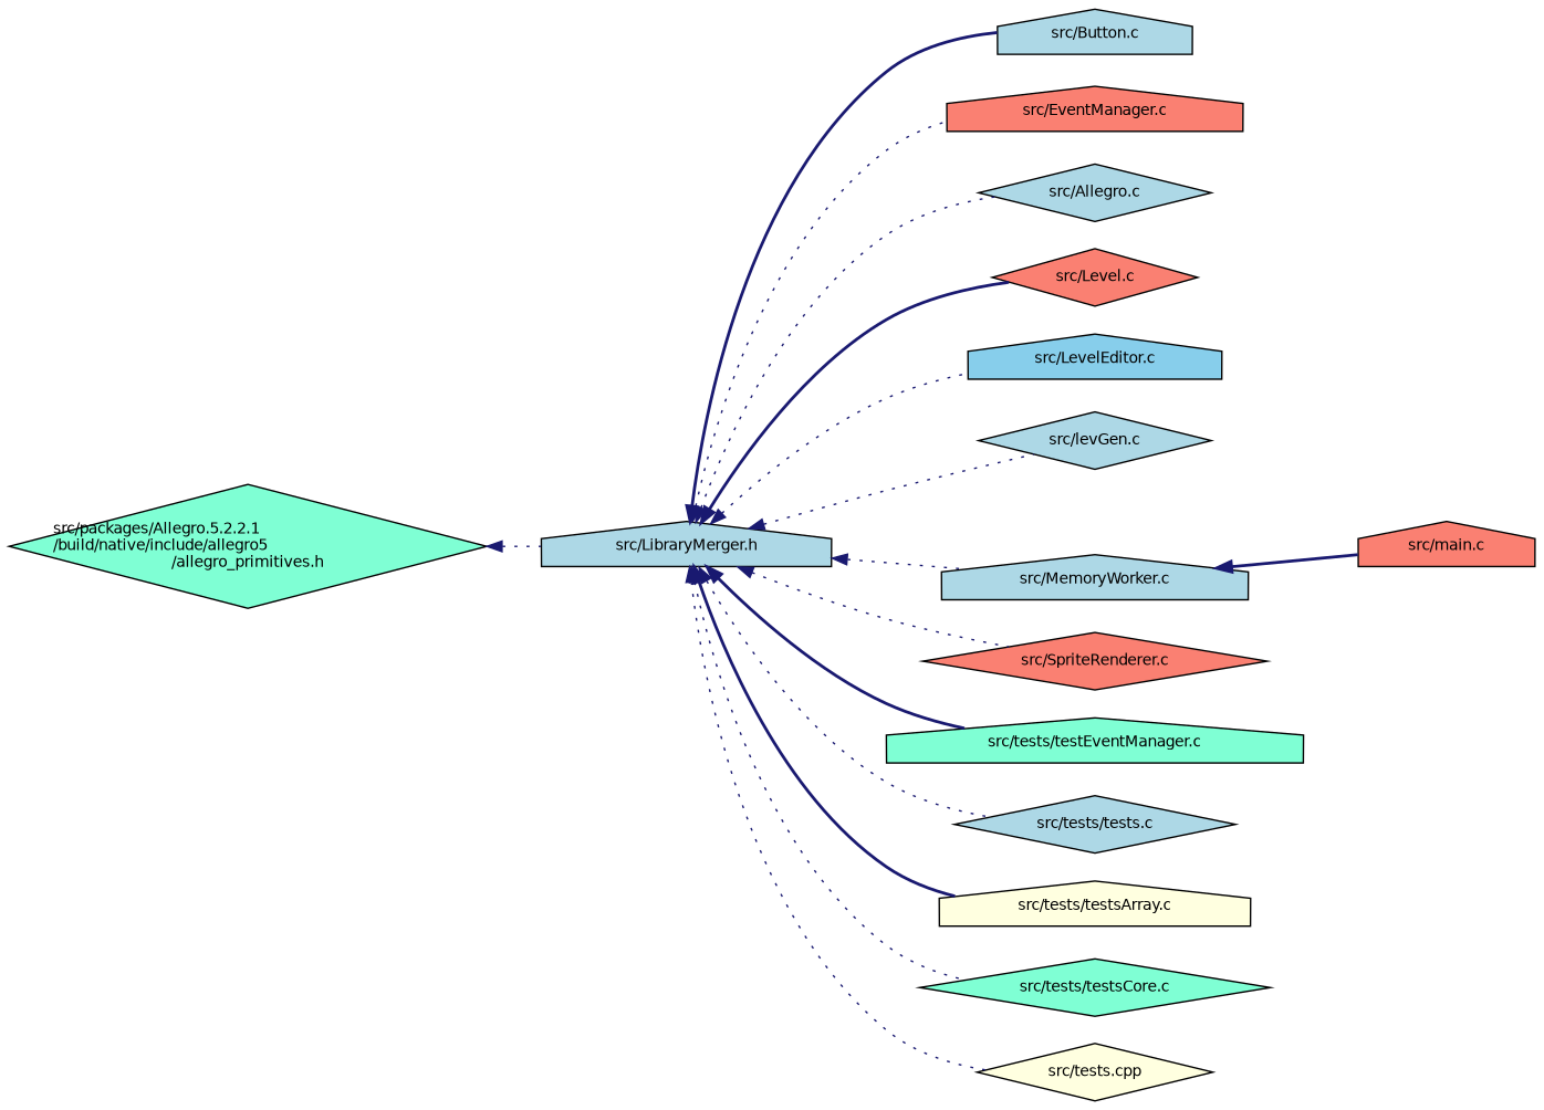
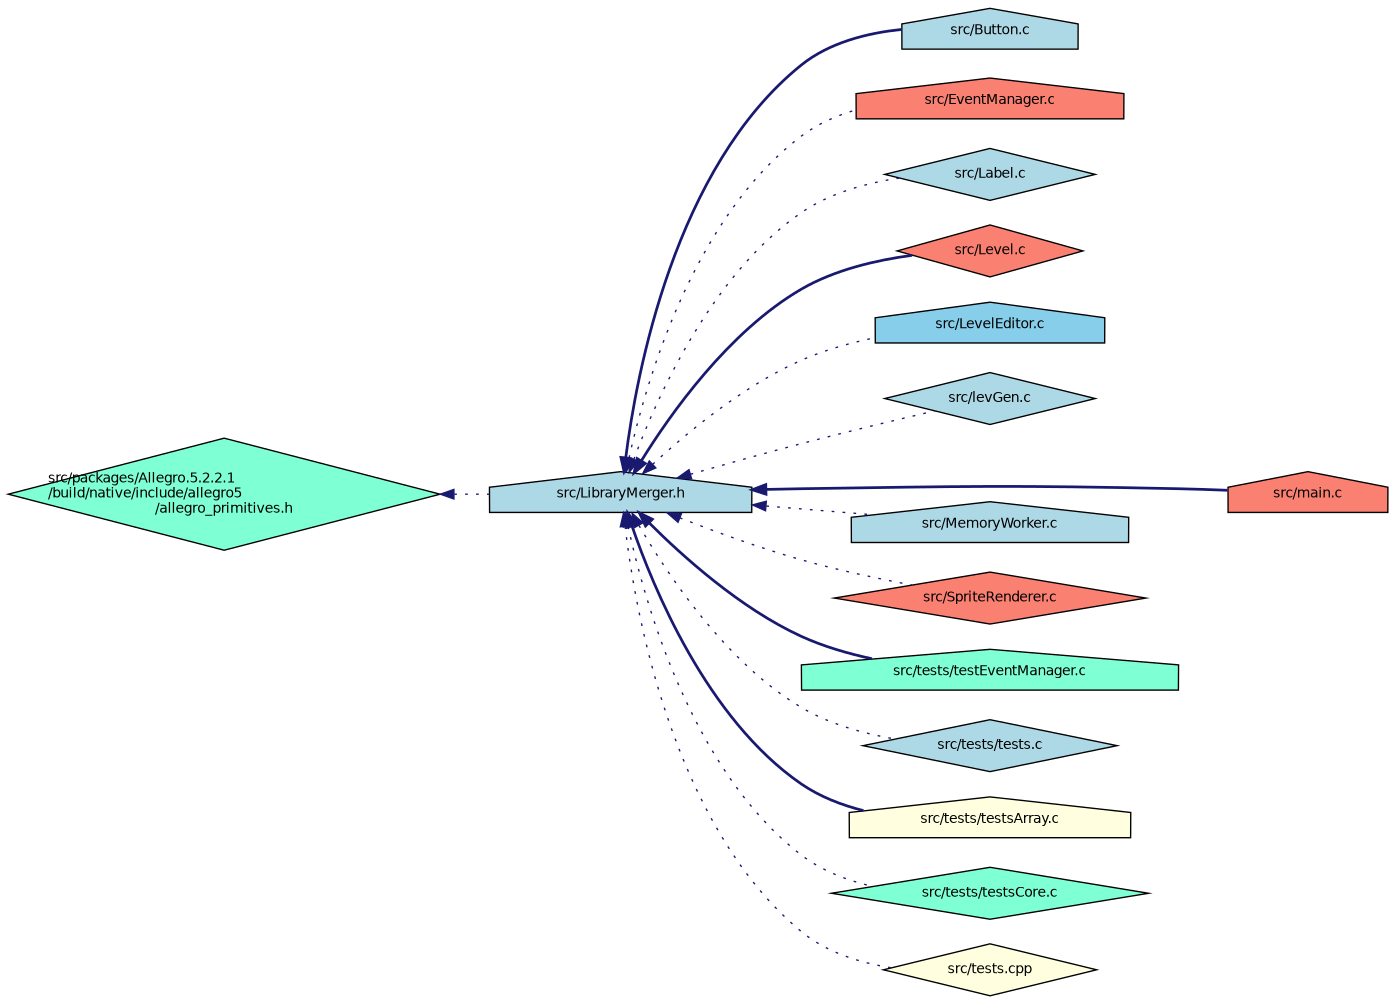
  digraph {
    rankdir=LR
    node [color=black fillcolor=lightblue fontname=Helvetica fontsize=10 shape=diamond style=filled]
    edge [color=midnightblue dir=back fontname=Helvetica fontsize=10 labelfontname=Helvetica labelfontsize=10 style=dotted]
    n1 [fillcolor=aquamarine fontcolor=black height=0.2 label="src/packages/Allegro.5.2.2.1\l/build/native/include/allegro5\l/allegro_primitives.h" width=0.4]
    n2 [height=0.2 label="src/LibraryMerger.h" shape=house width=0.4]
    n3 [height=0.2 label="src/Button.c" shape=house width=0.4]
    n4 [fillcolor=salmon height=0.2 label="src/EventManager.c" shape=house width=0.4]
-   n5 [height=0.2 label="src/Allegro.c" width=0.4]
+   n5 [height=0.2 label="src/Label.c" width=0.4]
    n6 [fillcolor=salmon height=0.2 label="src/Level.c" width=0.4]
    n7 [fillcolor=skyblue height=0.2 label="src/LevelEditor.c" shape=house width=0.4]
    n8 [height=0.2 label="src/levGen.c" width=0.4]
    n9 [fillcolor=salmon height=0.2 label="src/main.c" shape=house width=0.4]
    n10 [height=0.2 label="src/MemoryWorker.c" shape=house width=0.4]
    n11 [fillcolor=salmon height=0.2 label="src/SpriteRenderer.c" width=0.4]
    n12 [fillcolor=aquamarine height=0.2 label="src/tests/testEventManager.c" shape=house width=0.4]
    n13 [height=0.2 label="src/tests/tests.c" width=0.4]
    n14 [fillcolor=lightyellow height=0.2 label="src/tests/testsArray.c" shape=house width=0.4]
    n15 [fillcolor=aquamarine height=0.2 label="src/tests/testsCore.c" width=0.4]
    n16 [fillcolor=lightyellow height=0.2 label="src/tests.cpp" width=0.4]
    n1 -> n2
    n2 -> n3 [style=bold]
    n2 -> n4
    n2 -> n5
    n2 -> n6 [style=bold]
    n2 -> n7
    n2 -> n8
-   n10 -> n9 [style=bold]
+   n2 -> n9 [style=bold]
    n2 -> n10
    n2 -> n11
    n2 -> n12 [style=bold]
    n2 -> n13
    n2 -> n14 [style=bold]
    n2 -> n15
    n2 -> n16
  }
